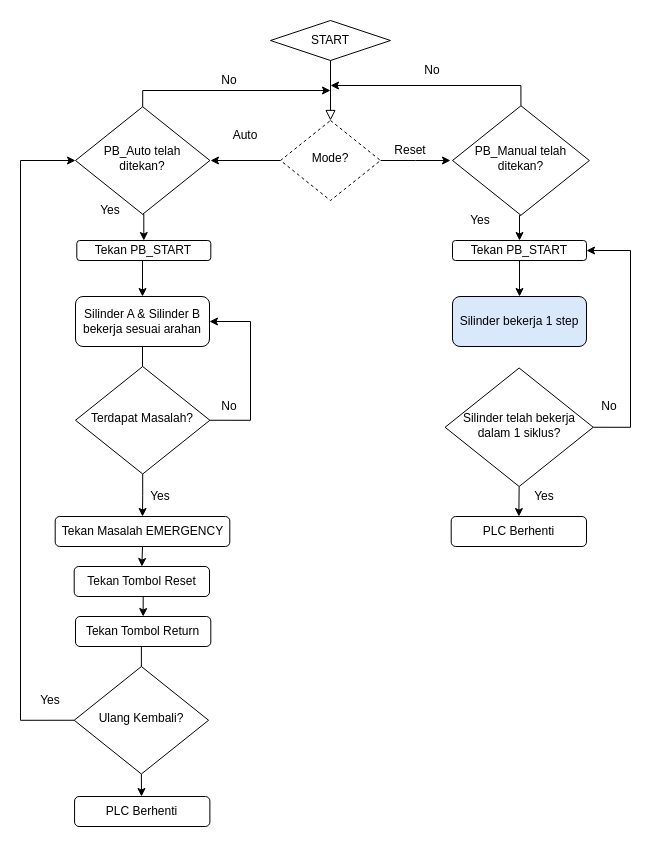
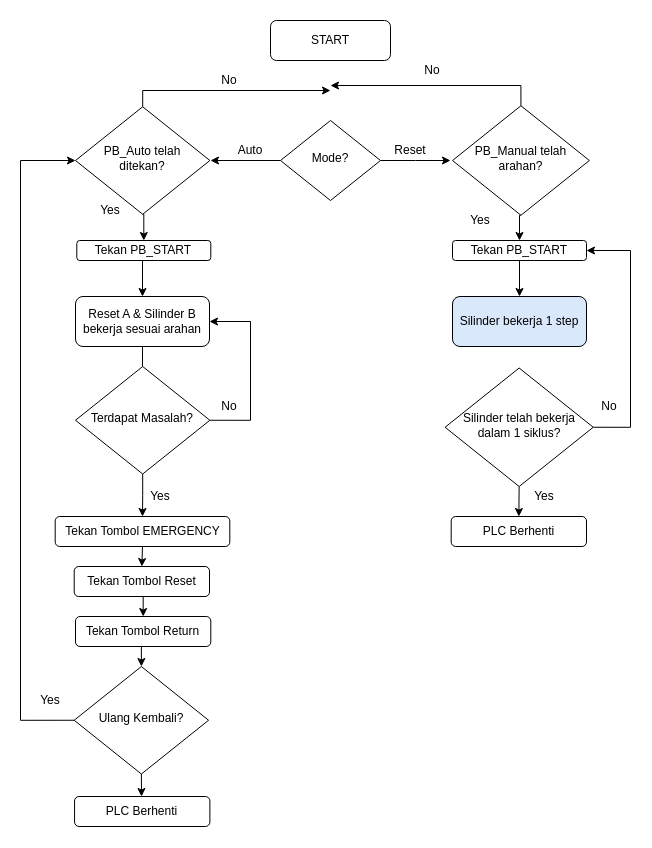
  <mxCell id="0" />
  <mxCell id="1" parent="0" />
- <mxCell id="2" value="" style="rounded=0;html=1;jettySize=auto;orthogonalLoop=1;fontSize=11;endArrow=block;endFill=0;endSize=8;strokeWidth=1;shadow=0;labelBackgroundColor=none;edgeStyle=orthogonalEdgeStyle;" parent="1" source="3" target="6" edge="1"><mxGeometry relative="1" as="geometry" /></mxCell>
- <mxCell id="3" value="START" style="rhombus;whiteSpace=wrap;html=1;fontSize=12;glass=0;strokeWidth=1;shadow=0;" parent="1" vertex="1"><mxGeometry x="270" y="20" width="120" height="40" as="geometry" /></mxCell>
+ <mxCell id="3" value="START" style="rounded=1;whiteSpace=wrap;html=1;fontSize=12;glass=0;strokeWidth=1;shadow=0;" parent="1" vertex="1"><mxGeometry x="270" y="20" width="120" height="40" as="geometry" /></mxCell>
  <mxCell id="4" value="" style="edgeStyle=orthogonalEdgeStyle;rounded=0;orthogonalLoop=1;jettySize=auto;html=1;" edge="1" parent="1" source="6"><mxGeometry relative="1" as="geometry"><mxPoint x="210" y="160" as="targetPoint" /></mxGeometry></mxCell>
  <mxCell id="5" style="edgeStyle=orthogonalEdgeStyle;rounded=0;orthogonalLoop=1;jettySize=auto;html=1;exitX=1;exitY=0.5;exitDx=0;exitDy=0;entryX=0;entryY=0.5;entryDx=0;entryDy=0;" edge="1" parent="1" source="6"><mxGeometry relative="1" as="geometry"><mxPoint x="450" y="160" as="targetPoint" /></mxGeometry></mxCell>
- <mxCell id="6" value="Mode?" style="rhombus;whiteSpace=wrap;html=1;shadow=0;fontFamily=Helvetica;fontSize=12;align=center;strokeWidth=1;spacing=6;spacingTop=-4;dashed=1;" parent="1" vertex="1"><mxGeometry x="280" y="120" width="100" height="80" as="geometry" /></mxCell>
- <mxCell id="7" value="Auto" style="text;html=1;strokeColor=none;fillColor=none;align=center;verticalAlign=middle;whiteSpace=wrap;rounded=0;" vertex="1" parent="1"><mxGeometry x="225" y="125" width="40" height="20" as="geometry" /></mxCell>
+ <mxCell id="6" value="Mode?" style="rhombus;whiteSpace=wrap;html=1;shadow=0;fontFamily=Helvetica;fontSize=12;align=center;strokeWidth=1;spacing=6;spacingTop=-4;" parent="1" vertex="1"><mxGeometry x="280" y="120" width="100" height="80" as="geometry" /></mxCell>
+ <mxCell id="7" value="Auto" style="text;html=1;strokeColor=none;fillColor=none;align=center;verticalAlign=middle;whiteSpace=wrap;rounded=0;" vertex="1" parent="1"><mxGeometry x="230" y="140" width="40" height="20" as="geometry" /></mxCell>
  <mxCell id="8" value="Reset" style="text;html=1;strokeColor=none;fillColor=none;align=center;verticalAlign=middle;whiteSpace=wrap;rounded=0;" vertex="1" parent="1"><mxGeometry x="390" y="140" width="40" height="20" as="geometry" /></mxCell>
  <mxCell id="9" style="edgeStyle=orthogonalEdgeStyle;rounded=0;orthogonalLoop=1;jettySize=auto;html=1;exitX=0.5;exitY=0;exitDx=0;exitDy=0;" edge="1" parent="1" source="11"><mxGeometry relative="1" as="geometry"><mxPoint x="330" y="90" as="targetPoint" /><Array as="points"><mxPoint x="142" y="90" /></Array></mxGeometry></mxCell>
  <mxCell id="10" style="edgeStyle=orthogonalEdgeStyle;rounded=0;orthogonalLoop=1;jettySize=auto;html=1;exitX=0.5;exitY=1;exitDx=0;exitDy=0;entryX=0.5;entryY=0;entryDx=0;entryDy=0;" edge="1" parent="1" source="11" target="38"><mxGeometry relative="1" as="geometry" /></mxCell>
  <mxCell id="11" value="PB_Auto telah ditekan?" style="rhombus;whiteSpace=wrap;html=1;shadow=0;fontFamily=Helvetica;fontSize=12;align=center;strokeWidth=1;spacing=6;spacingTop=-4;" vertex="1" parent="1"><mxGeometry x="75" y="106.25" width="134.38" height="107.5" as="geometry" /></mxCell>
  <mxCell id="12" style="edgeStyle=orthogonalEdgeStyle;rounded=0;orthogonalLoop=1;jettySize=auto;html=1;exitX=0.5;exitY=0;exitDx=0;exitDy=0;" edge="1" parent="1" source="14"><mxGeometry relative="1" as="geometry"><mxPoint x="330" y="85" as="targetPoint" /><Array as="points"><mxPoint x="520" y="85" /></Array></mxGeometry></mxCell>
  <mxCell id="13" style="edgeStyle=orthogonalEdgeStyle;rounded=0;orthogonalLoop=1;jettySize=auto;html=1;exitX=0.5;exitY=1;exitDx=0;exitDy=0;entryX=0.5;entryY=0;entryDx=0;entryDy=0;" edge="1" parent="1" source="14" target="40"><mxGeometry relative="1" as="geometry" /></mxCell>
- <mxCell id="14" value="PB_Manual telah ditekan?" style="rhombus;whiteSpace=wrap;html=1;shadow=0;fontFamily=Helvetica;fontSize=12;align=center;strokeWidth=1;spacing=6;spacingTop=-4;" vertex="1" parent="1"><mxGeometry x="452" y="105.25" width="136.88" height="109.5" as="geometry" /></mxCell>
+ <mxCell id="14" value="PB_Manual telah arahan?" style="rhombus;whiteSpace=wrap;html=1;shadow=0;fontFamily=Helvetica;fontSize=12;align=center;strokeWidth=1;spacing=6;spacingTop=-4;" vertex="1" parent="1"><mxGeometry x="452" y="105.25" width="136.88" height="109.5" as="geometry" /></mxCell>
  <mxCell id="15" style="edgeStyle=orthogonalEdgeStyle;rounded=0;orthogonalLoop=1;jettySize=auto;html=1;exitX=0.5;exitY=1;exitDx=0;exitDy=0;entryX=0.5;entryY=0;entryDx=0;entryDy=0;" edge="1" parent="1" source="16"><mxGeometry relative="1" as="geometry"><mxPoint x="142.19" y="386" as="targetPoint" /></mxGeometry></mxCell>
- <mxCell id="16" value="Silinder A &amp;amp; Silinder B bekerja sesuai arahan" style="rounded=1;whiteSpace=wrap;html=1;fontSize=12;glass=0;strokeWidth=1;shadow=0;" vertex="1" parent="1"><mxGeometry x="75" y="296" width="134" height="50" as="geometry" /></mxCell>
+ <mxCell id="16" value="Reset A &amp;amp; Silinder B bekerja sesuai arahan" style="rounded=1;whiteSpace=wrap;html=1;fontSize=12;glass=0;strokeWidth=1;shadow=0;" vertex="1" parent="1"><mxGeometry x="75" y="296" width="134" height="50" as="geometry" /></mxCell>
  <mxCell id="17" value="Yes" style="text;html=1;strokeColor=none;fillColor=none;align=center;verticalAlign=middle;whiteSpace=wrap;rounded=0;" vertex="1" parent="1"><mxGeometry x="90" y="200" width="40" height="20" as="geometry" /></mxCell>
  <mxCell id="18" value="No" style="text;html=1;strokeColor=none;fillColor=none;align=center;verticalAlign=middle;whiteSpace=wrap;rounded=0;" vertex="1" parent="1"><mxGeometry x="209.38" y="70" width="40" height="20" as="geometry" /></mxCell>
  <mxCell id="19" value="No" style="text;html=1;strokeColor=none;fillColor=none;align=center;verticalAlign=middle;whiteSpace=wrap;rounded=0;" vertex="1" parent="1"><mxGeometry x="412" y="60" width="40" height="20" as="geometry" /></mxCell>
  <mxCell id="20" style="edgeStyle=orthogonalEdgeStyle;rounded=0;orthogonalLoop=1;jettySize=auto;html=1;exitX=1;exitY=0.5;exitDx=0;exitDy=0;entryX=1;entryY=0.5;entryDx=0;entryDy=0;" edge="1" parent="1" source="22" target="16"><mxGeometry relative="1" as="geometry"><Array as="points"><mxPoint x="250" y="420" /><mxPoint x="250" y="321" /></Array></mxGeometry></mxCell>
  <mxCell id="21" style="edgeStyle=orthogonalEdgeStyle;rounded=0;orthogonalLoop=1;jettySize=auto;html=1;exitX=0.5;exitY=1;exitDx=0;exitDy=0;entryX=0.5;entryY=0;entryDx=0;entryDy=0;" edge="1" parent="1" source="22" target="26"><mxGeometry relative="1" as="geometry" /></mxCell>
  <mxCell id="22" value="Terdapat Masalah?" style="rhombus;whiteSpace=wrap;html=1;shadow=0;fontFamily=Helvetica;fontSize=12;align=center;strokeWidth=1;spacing=6;spacingTop=-4;" vertex="1" parent="1"><mxGeometry x="75" y="366" width="134.38" height="107.5" as="geometry" /></mxCell>
  <mxCell id="23" value="No" style="text;html=1;strokeColor=none;fillColor=none;align=center;verticalAlign=middle;whiteSpace=wrap;rounded=0;" vertex="1" parent="1"><mxGeometry x="209" y="396" width="40" height="20" as="geometry" /></mxCell>
  <mxCell id="24" value="Yes" style="text;html=1;strokeColor=none;fillColor=none;align=center;verticalAlign=middle;whiteSpace=wrap;rounded=0;" vertex="1" parent="1"><mxGeometry x="140" y="486" width="40" height="20" as="geometry" /></mxCell>
  <mxCell id="25" style="edgeStyle=orthogonalEdgeStyle;rounded=0;orthogonalLoop=1;jettySize=auto;html=1;exitX=0.5;exitY=1;exitDx=0;exitDy=0;entryX=0.5;entryY=0;entryDx=0;entryDy=0;" edge="1" parent="1" source="26" target="29"><mxGeometry relative="1" as="geometry" /></mxCell>
- <mxCell id="26" value="Tekan Masalah EMERGENCY" style="rounded=1;whiteSpace=wrap;html=1;fontSize=12;glass=0;strokeWidth=1;shadow=0;" vertex="1" parent="1"><mxGeometry x="54.69" y="516" width="174.62" height="30" as="geometry" /></mxCell>
+ <mxCell id="26" value="Tekan Tombol EMERGENCY" style="rounded=1;whiteSpace=wrap;html=1;fontSize=12;glass=0;strokeWidth=1;shadow=0;" vertex="1" parent="1"><mxGeometry x="54.69" y="516" width="174.62" height="30" as="geometry" /></mxCell>
  <mxCell id="27" value="" style="edgeStyle=orthogonalEdgeStyle;rounded=0;orthogonalLoop=1;jettySize=auto;html=1;exitX=0.5;exitY=1;exitDx=0;exitDy=0;entryX=0.5;entryY=0;entryDx=0;entryDy=0;endArrow=none;" edge="1" parent="1" source="16"><mxGeometry relative="1" as="geometry"><mxPoint x="142" y="346" as="sourcePoint" /><mxPoint x="140" y="346" as="targetPoint" /></mxGeometry></mxCell>
  <mxCell id="28" style="edgeStyle=orthogonalEdgeStyle;rounded=0;orthogonalLoop=1;jettySize=auto;html=1;exitX=0.5;exitY=1;exitDx=0;exitDy=0;entryX=0.5;entryY=0;entryDx=0;entryDy=0;" edge="1" parent="1" source="29" target="31"><mxGeometry relative="1" as="geometry" /></mxCell>
  <mxCell id="29" value="Tekan Tombol Reset" style="rounded=1;whiteSpace=wrap;html=1;fontSize=12;glass=0;strokeWidth=1;shadow=0;" vertex="1" parent="1"><mxGeometry x="73.69" y="566" width="135.31" height="30" as="geometry" /></mxCell>
- <mxCell id="30" style="edgeStyle=orthogonalEdgeStyle;rounded=0;orthogonalLoop=1;jettySize=auto;html=1;exitX=0.5;exitY=1;exitDx=0;exitDy=0;entryX=0.5;entryY=0;entryDx=0;entryDy=0;endArrow=none;" edge="1" parent="1" source="31" target="34"><mxGeometry relative="1" as="geometry" /></mxCell>
+ <mxCell id="30" style="edgeStyle=orthogonalEdgeStyle;rounded=0;orthogonalLoop=1;jettySize=auto;html=1;exitX=0.5;exitY=1;exitDx=0;exitDy=0;entryX=0.5;entryY=0;entryDx=0;entryDy=0;" edge="1" parent="1" source="31" target="34"><mxGeometry relative="1" as="geometry" /></mxCell>
  <mxCell id="31" value="Tekan Tombol Return" style="rounded=1;whiteSpace=wrap;html=1;fontSize=12;glass=0;strokeWidth=1;shadow=0;" vertex="1" parent="1"><mxGeometry x="75" y="616" width="135.31" height="30" as="geometry" /></mxCell>
  <mxCell id="32" style="edgeStyle=orthogonalEdgeStyle;rounded=0;orthogonalLoop=1;jettySize=auto;html=1;exitX=0;exitY=0.5;exitDx=0;exitDy=0;entryX=0;entryY=0.5;entryDx=0;entryDy=0;" edge="1" parent="1" source="34" target="11"><mxGeometry relative="1" as="geometry"><mxPoint x="70" y="510" as="targetPoint" /><Array as="points"><mxPoint x="20" y="720" /><mxPoint x="20" y="160" /></Array></mxGeometry></mxCell>
  <mxCell id="33" style="edgeStyle=orthogonalEdgeStyle;rounded=0;orthogonalLoop=1;jettySize=auto;html=1;exitX=0.5;exitY=1;exitDx=0;exitDy=0;" edge="1" parent="1" source="34"><mxGeometry relative="1" as="geometry"><mxPoint x="141" y="796" as="targetPoint" /></mxGeometry></mxCell>
  <mxCell id="34" value="Ulang Kembali?" style="rhombus;whiteSpace=wrap;html=1;shadow=0;fontFamily=Helvetica;fontSize=12;align=center;strokeWidth=1;spacing=6;spacingTop=-4;" vertex="1" parent="1"><mxGeometry x="73.69" y="666" width="134.38" height="107.5" as="geometry" /></mxCell>
  <mxCell id="35" value="Yes" style="text;html=1;strokeColor=none;fillColor=none;align=center;verticalAlign=middle;whiteSpace=wrap;rounded=0;" vertex="1" parent="1"><mxGeometry x="30" y="690" width="40" height="20" as="geometry" /></mxCell>
  <mxCell id="36" value="PLC Berhenti" style="rounded=1;whiteSpace=wrap;html=1;fontSize=12;glass=0;strokeWidth=1;shadow=0;" vertex="1" parent="1"><mxGeometry x="74.07" y="796" width="135.31" height="30" as="geometry" /></mxCell>
  <mxCell id="37" style="edgeStyle=orthogonalEdgeStyle;rounded=0;orthogonalLoop=1;jettySize=auto;html=1;exitX=0.5;exitY=1;exitDx=0;exitDy=0;entryX=0.5;entryY=0;entryDx=0;entryDy=0;" edge="1" parent="1" source="38" target="16"><mxGeometry relative="1" as="geometry" /></mxCell>
  <mxCell id="38" value="Tekan PB_START" style="rounded=1;whiteSpace=wrap;html=1;fontSize=12;glass=0;strokeWidth=1;shadow=0;" vertex="1" parent="1"><mxGeometry x="76.31" y="240" width="134" height="20" as="geometry" /></mxCell>
  <mxCell id="39" style="edgeStyle=orthogonalEdgeStyle;rounded=0;orthogonalLoop=1;jettySize=auto;html=1;exitX=0.5;exitY=1;exitDx=0;exitDy=0;entryX=0.5;entryY=0;entryDx=0;entryDy=0;" edge="1" parent="1" source="40" target="42"><mxGeometry relative="1" as="geometry" /></mxCell>
  <mxCell id="40" value="Tekan PB_START" style="rounded=1;whiteSpace=wrap;html=1;fontSize=12;glass=0;strokeWidth=1;shadow=0;" vertex="1" parent="1"><mxGeometry x="452" y="240" width="134" height="20" as="geometry" /></mxCell>
  <mxCell id="41" value="Yes" style="text;html=1;strokeColor=none;fillColor=none;align=center;verticalAlign=middle;whiteSpace=wrap;rounded=0;" vertex="1" parent="1"><mxGeometry x="460" y="210" width="40" height="20" as="geometry" /></mxCell>
  <mxCell id="42" value="Silinder bekerja 1 step" style="rounded=1;whiteSpace=wrap;html=1;fontSize=12;glass=0;strokeWidth=1;shadow=0;fillColor=#dae8fc;" vertex="1" parent="1"><mxGeometry x="452" y="296" width="134" height="50" as="geometry" /></mxCell>
  <mxCell id="43" value="PLC Berhenti" style="rounded=1;whiteSpace=wrap;html=1;fontSize=12;glass=0;strokeWidth=1;shadow=0;" vertex="1" parent="1"><mxGeometry x="450.69" y="516" width="135.31" height="30" as="geometry" /></mxCell>
  <mxCell id="44" style="edgeStyle=orthogonalEdgeStyle;rounded=0;orthogonalLoop=1;jettySize=auto;html=1;exitX=0.5;exitY=1;exitDx=0;exitDy=0;entryX=0.5;entryY=0;entryDx=0;entryDy=0;" edge="1" parent="1" source="46" target="43"><mxGeometry relative="1" as="geometry" /></mxCell>
  <mxCell id="45" style="edgeStyle=orthogonalEdgeStyle;rounded=0;orthogonalLoop=1;jettySize=auto;html=1;exitX=1;exitY=0.5;exitDx=0;exitDy=0;entryX=1;entryY=0.5;entryDx=0;entryDy=0;" edge="1" parent="1" source="46" target="40"><mxGeometry relative="1" as="geometry"><Array as="points"><mxPoint x="630" y="427" /><mxPoint x="630" y="250" /></Array></mxGeometry></mxCell>
  <mxCell id="46" value="Silinder telah bekerja dalam 1 siklus?" style="rhombus;whiteSpace=wrap;html=1;shadow=0;fontFamily=Helvetica;fontSize=12;align=center;strokeWidth=1;spacing=6;spacingTop=-4;" vertex="1" parent="1"><mxGeometry x="444.59" y="367.5" width="148.13" height="118.5" as="geometry" /></mxCell>
  <mxCell id="47" value="Yes" style="text;html=1;strokeColor=none;fillColor=none;align=center;verticalAlign=middle;whiteSpace=wrap;rounded=0;" vertex="1" parent="1"><mxGeometry x="524" y="486" width="40" height="20" as="geometry" /></mxCell>
  <mxCell id="48" value="No" style="text;html=1;strokeColor=none;fillColor=none;align=center;verticalAlign=middle;whiteSpace=wrap;rounded=0;" vertex="1" parent="1"><mxGeometry x="588.88" y="396" width="40" height="20" as="geometry" /></mxCell>
